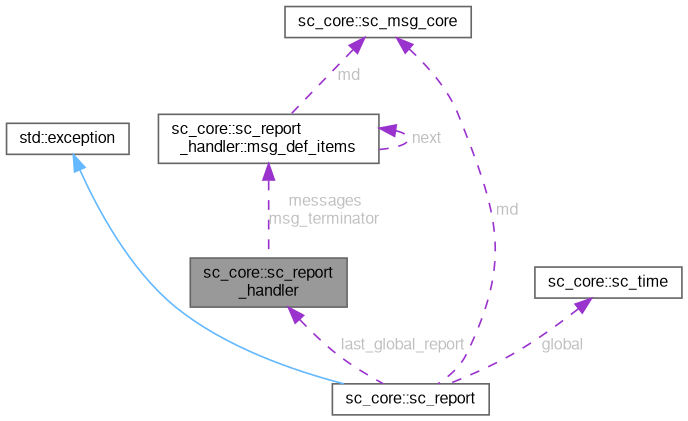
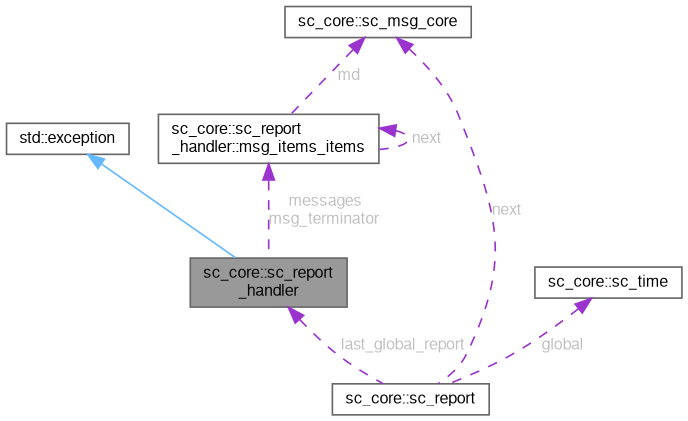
  digraph {
    node [color=gray40 fillcolor=white fontname=FreeSans fontsize=10 shape=box style=filled]
    edge [color=darkorchid3 dir=back fontcolor=grey fontname=FreeSans fontsize=10 labelfontname=FreeSans labelfontsize=10 style=dashed]
    n1 [fillcolor=grey60 fontcolor=black height=0.2 label="sc_core::sc_report\l_handler" width=0.4]
    n2 [height=0.2 label="sc_core::sc_report" width=0.4]
    n3 [height=0.2 label="std::exception" width=0.4]
    n4 [height=0.2 label="sc_core::sc_msg_core" width=0.4]
-   n5 [height=0.2 label="sc_core::sc_report\l_handler::msg_def_items" width=0.4]
+   n5 [height=0.2 label="sc_core::sc_report\l_handler::msg_items_items" width=0.4]
    n6 [height=0.2 label="sc_core::sc_time" width=0.4]
    n1 -> n2 [label=" last_global_report"]
-   n3 -> n2 [color=steelblue1 style=solid fontcolor=""]
-   n4 -> n2 [label=" md"]
+   n3 -> n1 [color=steelblue1 style=solid fontcolor=""]
+   n4 -> n2 [label=" next"]
    n4 -> n5 [label=" md"]
    n5 -> n1 [label=" messages\nmsg_terminator"]
    n5 -> n5 [label=" next"]
    n6 -> n2 [label=" global"]
  }
